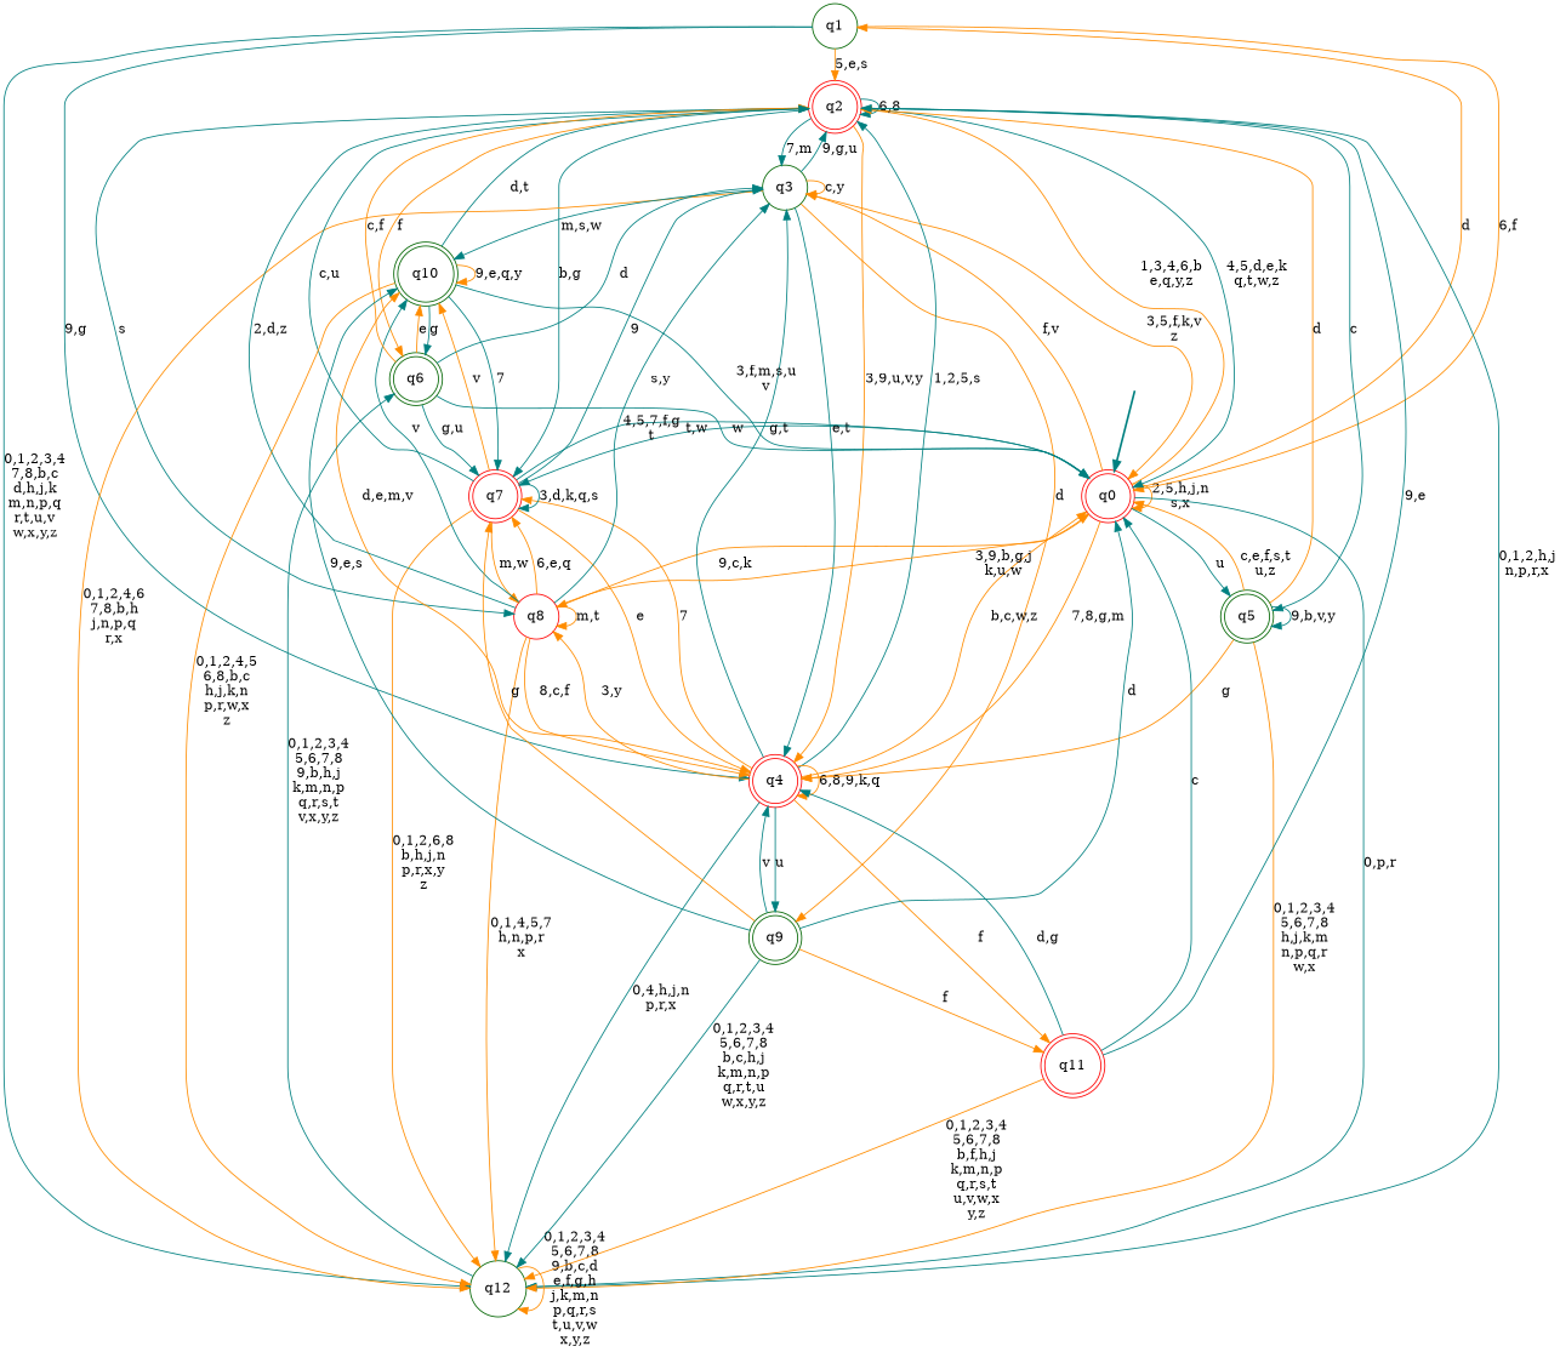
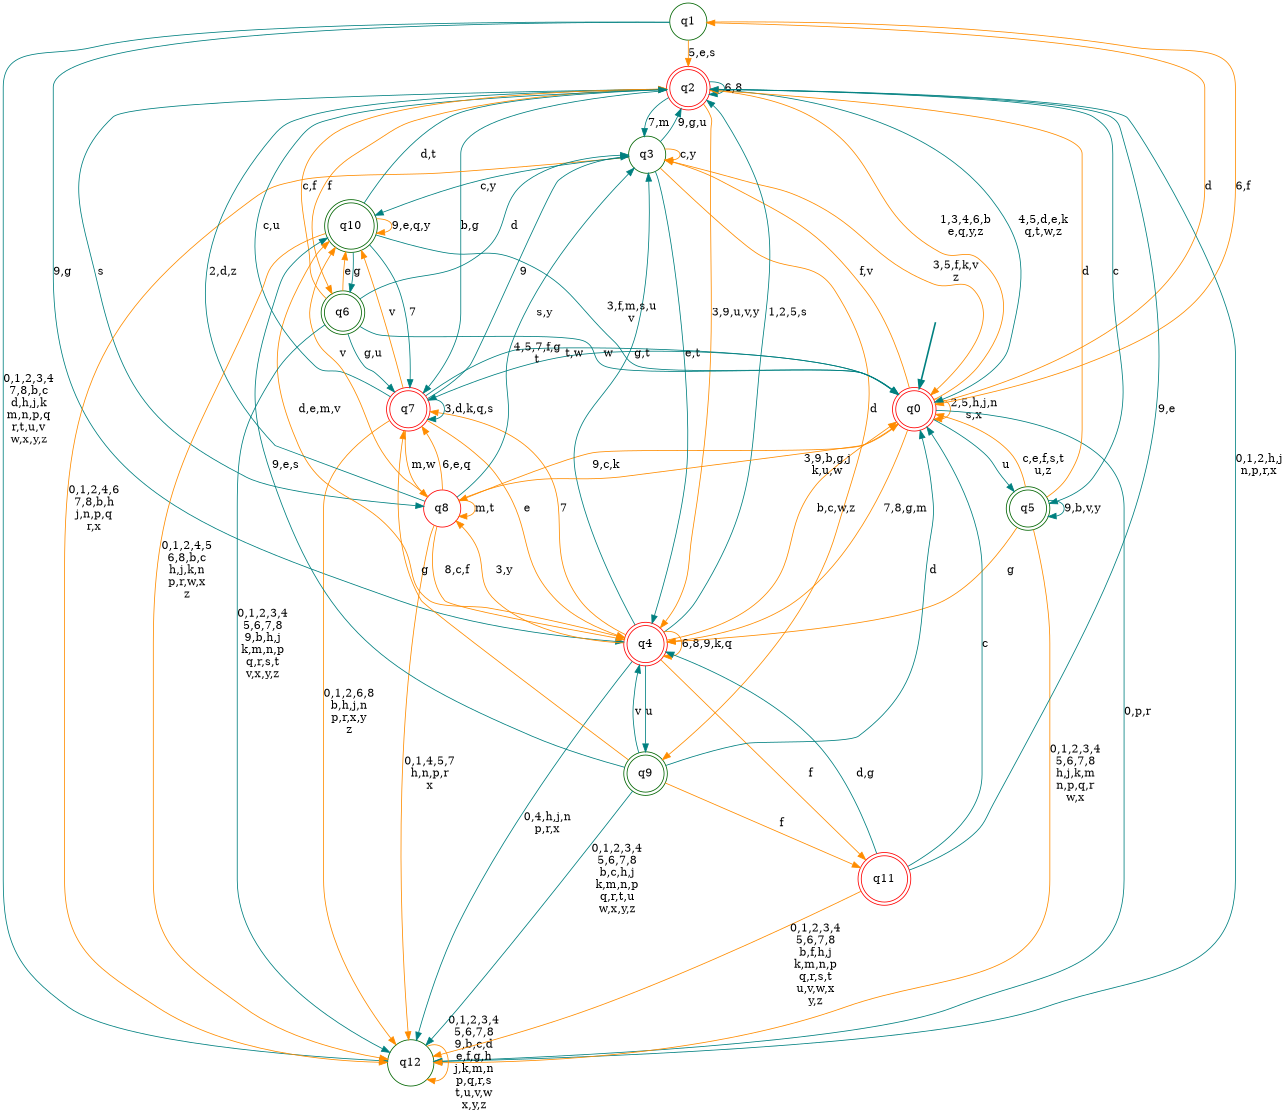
  digraph {
    rankdir=TB
    node [shape=doublecircle style="rounded,filled" color=darkgreen fillcolor=white]
    edge [color=teal]
    __start0 [height=0 shape=none style=invis width=0 color="" fillcolor=""]
    n2 [color=red label=q0 style=filled]
    n3 [label=q1 shape=circle style=filled]
    n4 [color=red label=q2]
    n5 [label=q3 shape=circle style=filled]
    n6 [color=red label=q4]
    n7 [label=q5]
    n8 [color=red label=q7]
    n9 [color=red label=q8 shape=circle style=filled]
    n10 [label=q12 shape=circle style=filled]
    n11 [label=q6]
    n12 [label=q9]
    n13 [label=q10]
    n14 [color=red label=q11]
    subgraph cluster_1 {
      nodesep=0.15
      ranksep=0.15
      style=invis
      __start0
      n2
    }
    __start0 -> n2 [penwidth=2]
    n2 -> n2 [color=darkorange label="2,5,h,j,n\ns,x"]
    n2 -> n3 [color=darkorange label=d]
    n2 -> n4 [color=darkorange label="1,3,4,6,b\ne,q,y,z"]
    n2 -> n5 [color=darkorange label="f,v"]
    n2 -> n6 [color=darkorange label="7,8,g,m"]
    n2 -> n7 [label=u]
    n2 -> n8 [label="t,w"]
    n2 -> n9 [color=darkorange label="9,c,k"]
    n2 -> n10 [label="0,p,r"]
    n3 -> n2 [color=darkorange label="6,f"]
    n3 -> n4 [color=darkorange label="5,e,s"]
    n3 -> n6 [label="9,g"]
    n3 -> n10 [label="0,1,2,3,4\n7,8,b,c\nd,h,j,k\nm,n,p,q\nr,t,u,v\nw,x,y,z"]
    n4 -> n2 [label="4,5,d,e,k\nq,t,w,z"]
    n4 -> n4 [label="6,8"]
    n4 -> n5 [label="7,m"]
    n4 -> n6 [color=darkorange label="3,9,u,v,y"]
    n4 -> n7 [label=c]
    n4 -> n8 [label="b,g"]
    n4 -> n9 [label=s]
    n4 -> n10 [label="0,1,2,h,j\nn,p,r,x"]
    n4 -> n11 [color=darkorange label=f]
    n5 -> n2 [color=darkorange label="3,5,f,k,v\nz"]
    n5 -> n4 [label="9,g,u"]
    n5 -> n5 [color=darkorange label="c,y"]
    n5 -> n6 [label="e,t"]
    n5 -> n10 [color=darkorange label="0,1,2,4,6\n7,8,b,h\nj,n,p,q\nr,x"]
    n5 -> n12 [color=darkorange label=d]
-   n5 -> n13 [label="m,s,w"]
+   n5 -> n13 [label="c,y"]
    n6 -> n2 [color=darkorange label="b,c,w,z"]
    n6 -> n4 [label="1,2,5,s"]
    n6 -> n5 [label="g,t"]
    n6 -> n6 [color=darkorange label="6,8,9,k,q"]
    n6 -> n8 [color=darkorange label=7]
    n6 -> n9 [color=darkorange label="3,y"]
    n6 -> n10 [label="0,4,h,j,n\np,r,x"]
    n6 -> n12 [label=u]
    n6 -> n13 [color=darkorange label="d,e,m,v"]
    n6 -> n14 [color=darkorange label=f]
    n7 -> n2 [color=darkorange label="c,e,f,s,t\nu,z"]
    n7 -> n4 [color=darkorange label=d]
    n7 -> n6 [color=darkorange label=g]
    n7 -> n7 [label="9,b,v,y"]
    n7 -> n10 [color=darkorange label="0,1,2,3,4\n5,6,7,8\nh,j,k,m\nn,p,q,r\nw,x"]
    n8 -> n2 [label="4,5,7,f,g\nt"]
    n8 -> n4 [label="c,u"]
    n8 -> n5 [label=9]
    n8 -> n6 [color=darkorange label=e]
    n8 -> n8 [label="3,d,k,q,s"]
    n8 -> n9 [color=darkorange label="m,w"]
    n8 -> n10 [color=darkorange label="0,1,2,6,8\nb,h,j,n\np,r,x,y\nz"]
    n8 -> n13 [color=darkorange label=v]
    n9 -> n2 [color=darkorange label="3,9,b,g,j\nk,u,w"]
    n9 -> n4 [label="2,d,z"]
    n9 -> n5 [label="s,y"]
    n9 -> n6 [color=darkorange label="8,c,f"]
    n9 -> n8 [color=darkorange label="6,e,q"]
    n9 -> n9 [color=darkorange label="m,t"]
    n9 -> n10 [color=darkorange label="0,1,4,5,7\nh,n,p,r\nx"]
-   n9 -> n13 [label=v]
+   n9 -> n13 [color=darkorange label=v]
    n10 -> n10 [color=darkorange label="0,1,2,3,4\n5,6,7,8\n9,b,c,d\ne,f,g,h\nj,k,m,n\np,q,r,s\nt,u,v,w\nx,y,z"]
    n11 -> n2 [label=w]
    n11 -> n4 [color=darkorange label="c,f"]
    n11 -> n5 [label=d]
    n11 -> n8 [label="g,u"]
-   n10 -> n11 [label="0,1,2,3,4\n5,6,7,8\n9,b,h,j\nk,m,n,p\nq,r,s,t\nv,x,y,z"]
+   n11 -> n10 [label="0,1,2,3,4\n5,6,7,8\n9,b,h,j\nk,m,n,p\nq,r,s,t\nv,x,y,z"]
    n11 -> n13 [color=darkorange label=e]
    n12 -> n2 [label=d]
    n12 -> n6 [label=v]
    n12 -> n8 [color=darkorange label=g]
    n12 -> n10 [label="0,1,2,3,4\n5,6,7,8\nb,c,h,j\nk,m,n,p\nq,r,t,u\nw,x,y,z"]
    n12 -> n13 [label="9,e,s"]
    n12 -> n14 [color=darkorange label=f]
    n13 -> n2 [label="3,f,m,s,u\nv"]
    n13 -> n4 [label="d,t"]
    n13 -> n8 [label=7]
    n13 -> n10 [color=darkorange label="0,1,2,4,5\n6,8,b,c\nh,j,k,n\np,r,w,x\nz"]
    n13 -> n11 [label=g]
    n13 -> n13 [color=darkorange label="9,e,q,y"]
    n14 -> n2 [label=c]
    n14 -> n4 [label="9,e"]
    n14 -> n6 [label="d,g"]
    n14 -> n10 [color=darkorange label="0,1,2,3,4\n5,6,7,8\nb,f,h,j\nk,m,n,p\nq,r,s,t\nu,v,w,x\ny,z"]
  }
